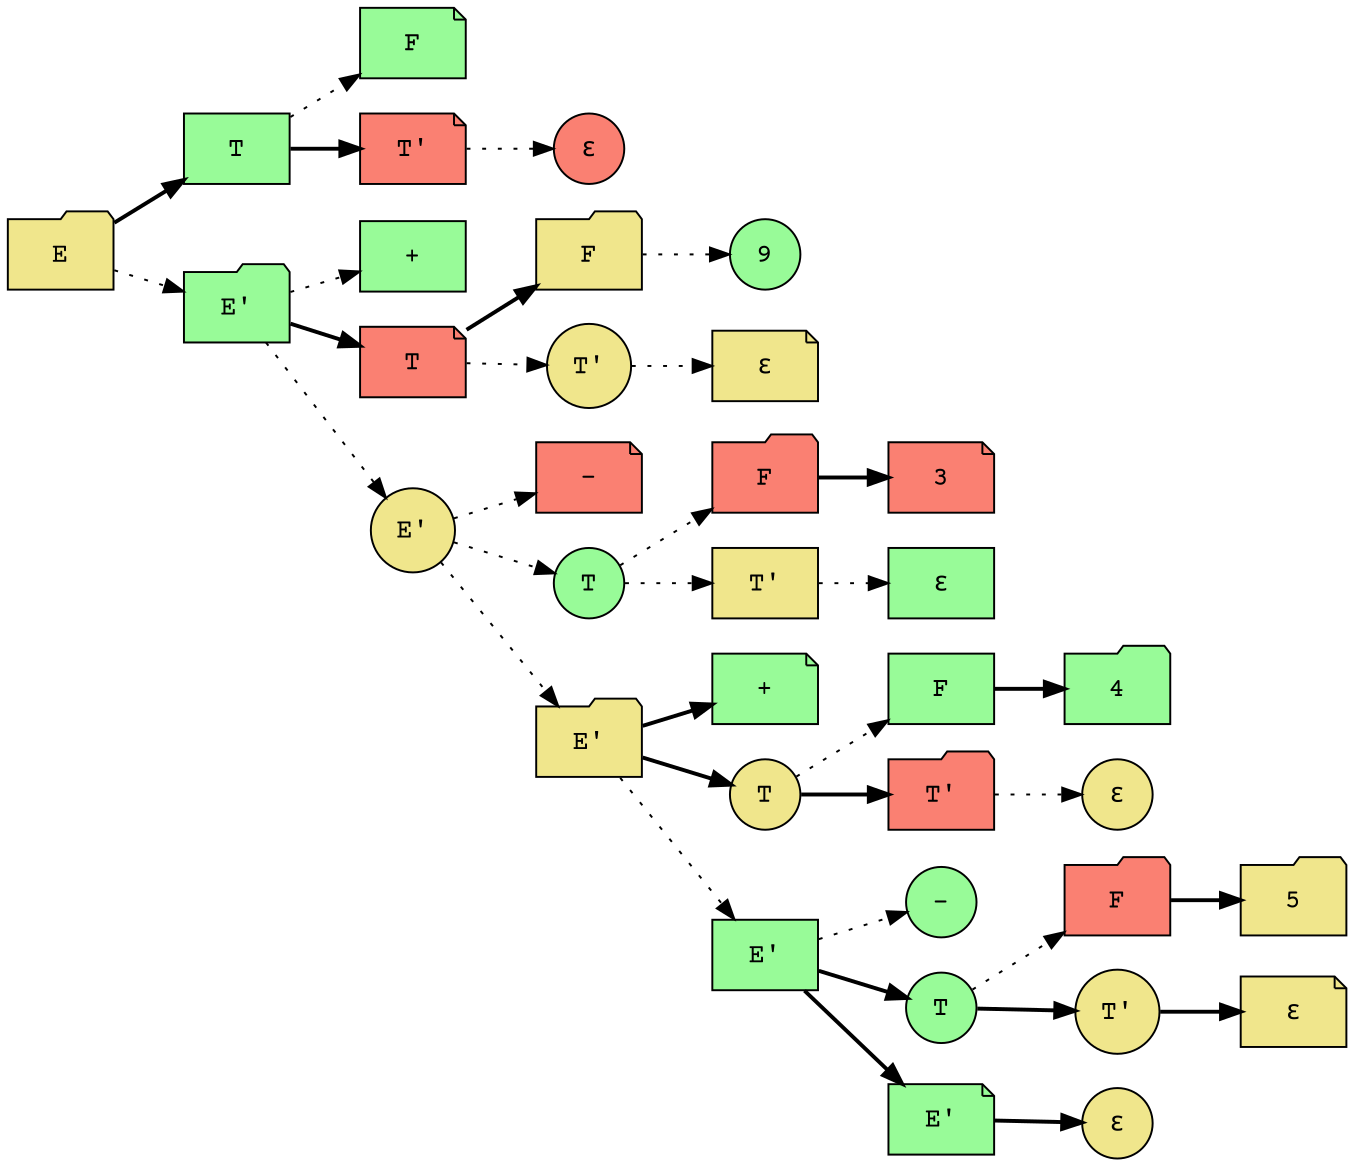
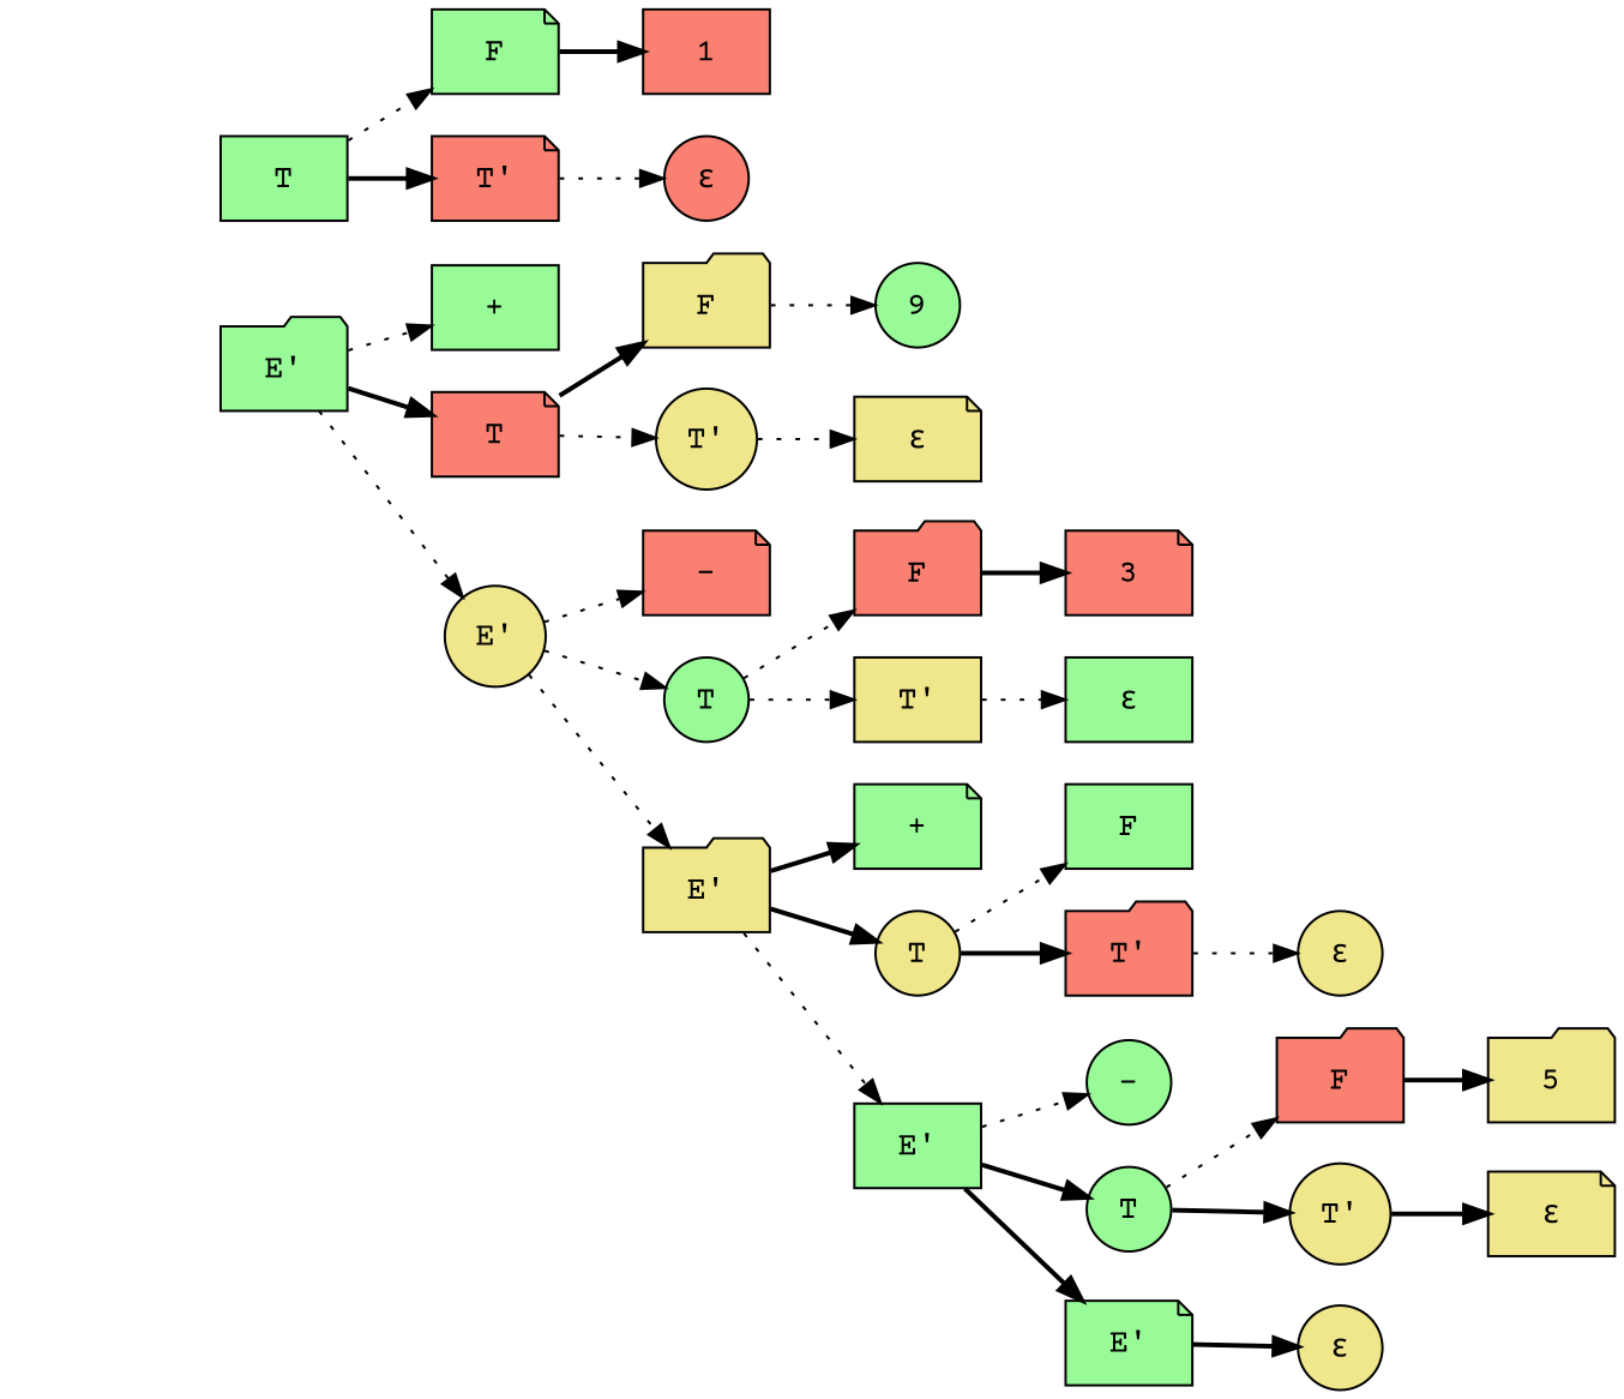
  digraph {
    fontname="Courier Prime"
    rankdir=LR
    node [fillcolor=palegreen fontname="Courier Prime" shape=circle style=filled]
    edge [fontname="Courier Prime" style=dotted]
-   n1 [fillcolor=khaki label=E shape=folder]
    n2 [label=T shape=box]
    n3 [label="E'" shape=folder]
    n4 [label=F shape=note]
    n5 [fillcolor=salmon label="T'" shape=note]
    n6 [label="+" shape=box]
    n7 [fillcolor=salmon label=T shape=note]
    n8 [fillcolor=khaki label="E'"]
+   n9 [fillcolor=salmon label=1 shape=box]
    n10 [fillcolor=salmon label="ε"]
    n11 [fillcolor=khaki label=F shape=folder]
    n12 [fillcolor=khaki label="T'"]
    n13 [fillcolor=salmon label="-" shape=note]
    n14 [label=T]
    n15 [fillcolor=khaki label="E'" shape=folder]
    n16 [label=9]
    n17 [fillcolor=khaki label="ε" shape=note]
    n18 [fillcolor=salmon label=F shape=folder]
    n19 [fillcolor=khaki label="T'" shape=box]
    n20 [label="+" shape=note]
    n21 [fillcolor=khaki label=T]
    n22 [label="E'" shape=box]
    n23 [fillcolor=salmon label=3 shape=note]
    n24 [label="ε" shape=box]
    n25 [label=F shape=box]
    n26 [fillcolor=salmon label="T'" shape=folder]
    n27 [label="-"]
    n28 [label=T]
    n29 [label="E'" shape=note]
-   n30 [label=4 shape=folder]
    n31 [fillcolor=khaki label="ε"]
    n32 [fillcolor=salmon label=F shape=folder]
    n33 [fillcolor=khaki label="T'"]
    n34 [fillcolor=khaki label="ε"]
    n35 [fillcolor=khaki label=5 shape=folder]
    n36 [fillcolor=khaki label="ε" shape=note]
-   n1 -> n2 [style=bold]
-   n1 -> n3
    n2 -> n4
    n2 -> n5 [style=bold]
    n3 -> n6
    n3 -> n7 [style=bold]
    n3 -> n8
+   n4 -> n9 [style=bold]
    n5 -> n10
    n7 -> n11 [style=bold]
    n7 -> n12
    n8 -> n13
    n8 -> n14
    n8 -> n15
    n11 -> n16
    n12 -> n17
    n14 -> n18
    n14 -> n19
    n15 -> n20 [style=bold]
    n15 -> n21 [style=bold]
    n15 -> n22
    n18 -> n23 [style=bold]
    n19 -> n24
    n21 -> n25
    n21 -> n26 [style=bold]
    n22 -> n27
    n22 -> n28 [style=bold]
    n22 -> n29 [style=bold]
-   n25 -> n30 [style=bold]
    n26 -> n31
    n28 -> n32
    n28 -> n33 [style=bold]
    n29 -> n34 [style=bold]
    n32 -> n35 [style=bold]
    n33 -> n36 [style=bold]
  }
